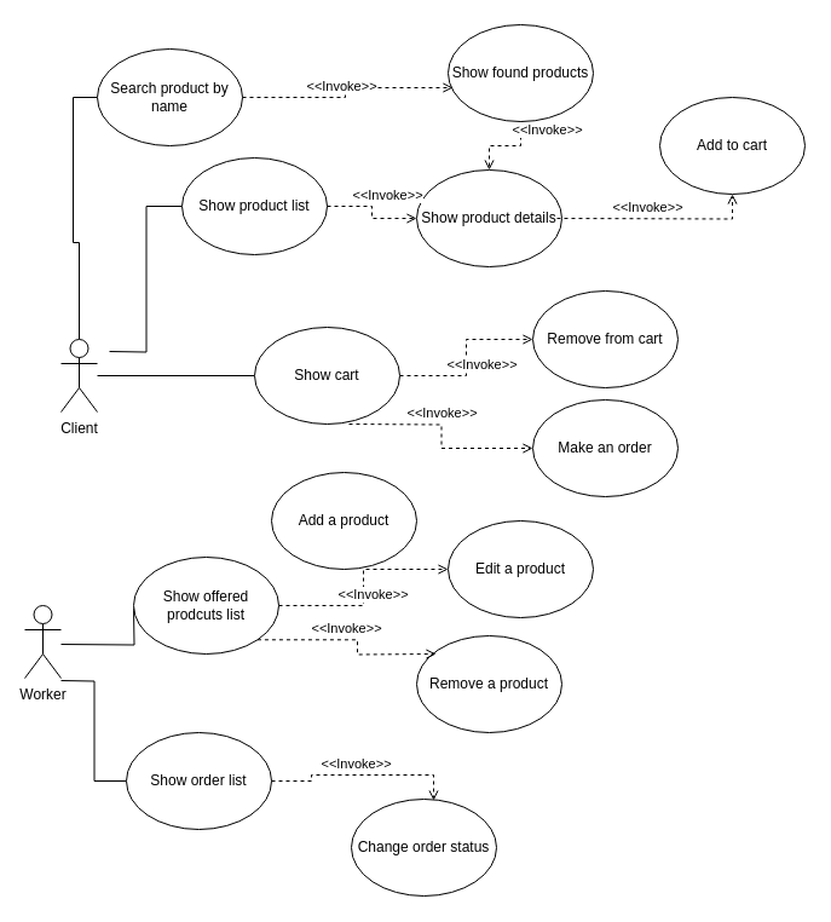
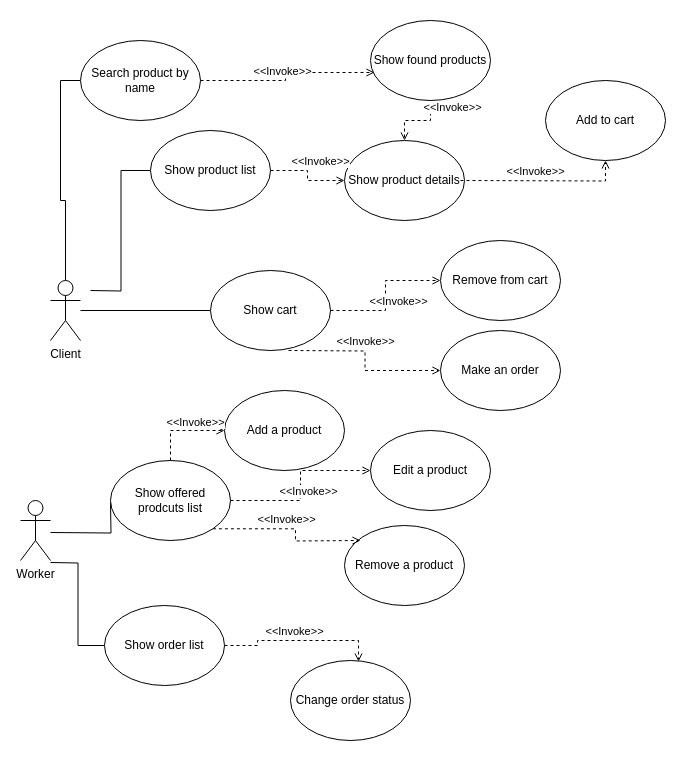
  <mxCell id="0" />
  <mxCell id="1" parent="0" />
  <mxCell id="2" style="edgeStyle=orthogonalEdgeStyle;rounded=0;orthogonalLoop=1;jettySize=auto;html=1;entryX=0;entryY=0.5;entryDx=0;entryDy=0;endArrow=none;endFill=0;" edge="1" parent="1" source="5" target="12"><mxGeometry relative="1" as="geometry" /></mxCell>
  <mxCell id="3" style="edgeStyle=orthogonalEdgeStyle;rounded=0;orthogonalLoop=1;jettySize=auto;html=1;entryX=0;entryY=0.5;entryDx=0;entryDy=0;endArrow=none;endFill=0;" edge="1" parent="1" target="9"><mxGeometry relative="1" as="geometry"><mxPoint x="90" y="290" as="sourcePoint" /></mxGeometry></mxCell>
  <mxCell id="4" style="edgeStyle=orthogonalEdgeStyle;rounded=0;orthogonalLoop=1;jettySize=auto;html=1;entryX=0;entryY=0.5;entryDx=0;entryDy=0;endArrow=none;endFill=0;" edge="1" parent="1" source="5" target="21"><mxGeometry relative="1" as="geometry" /></mxCell>
  <mxCell id="5" value="Client" style="shape=umlActor;verticalLabelPosition=bottom;verticalAlign=top;html=1;outlineConnect=0;" vertex="1" parent="1"><mxGeometry x="50" y="280" width="30" height="60" as="geometry" /></mxCell>
  <mxCell id="6" style="edgeStyle=orthogonalEdgeStyle;rounded=0;orthogonalLoop=1;jettySize=auto;html=1;entryX=0;entryY=0.5;entryDx=0;entryDy=0;endArrow=none;endFill=0;strokeColor=#000000;" edge="1" parent="1"><mxGeometry relative="1" as="geometry"><mxPoint x="50" y="532" as="sourcePoint" /><mxPoint x="110" y="502" as="targetPoint" /></mxGeometry></mxCell>
  <mxCell id="7" style="edgeStyle=orthogonalEdgeStyle;rounded=0;orthogonalLoop=1;jettySize=auto;html=1;entryX=0;entryY=0.5;entryDx=0;entryDy=0;endArrow=none;endFill=0;strokeColor=#000000;exitX=1;exitY=1;exitDx=0;exitDy=0;exitPerimeter=0;" edge="1" parent="1" target="27"><mxGeometry relative="1" as="geometry"><mxPoint x="50" y="562" as="sourcePoint" /></mxGeometry></mxCell>
  <mxCell id="8" value="Worker" style="shape=umlActor;verticalLabelPosition=bottom;verticalAlign=top;html=1;outlineConnect=0;" vertex="1" parent="1"><mxGeometry x="20" y="500" width="30" height="60" as="geometry" /></mxCell>
  <mxCell id="9" value="Show product list" style="ellipse;whiteSpace=wrap;html=1;" vertex="1" parent="1"><mxGeometry x="150" y="130" width="120" height="80" as="geometry" /></mxCell>
  <mxCell id="10" style="edgeStyle=orthogonalEdgeStyle;rounded=0;orthogonalLoop=1;jettySize=auto;html=1;dashed=1;endArrow=open;endFill=0;" edge="1" parent="1" source="12" target="14"><mxGeometry relative="1" as="geometry" /></mxCell>
  <mxCell id="11" value="&amp;lt;&amp;lt;Invoke&amp;gt;&amp;gt;" style="edgeLabel;html=1;align=center;verticalAlign=middle;resizable=0;points=[];" vertex="1" connectable="0" parent="10"><mxGeometry x="-0.356" y="-2" relative="1" as="geometry"><mxPoint x="22" y="-12" as="offset" /></mxGeometry></mxCell>
  <mxCell id="12" value="Show cart" style="ellipse;whiteSpace=wrap;html=1;" vertex="1" parent="1"><mxGeometry x="210" y="270" width="120" height="80" as="geometry" /></mxCell>
  <mxCell id="13" value="Add to cart" style="ellipse;whiteSpace=wrap;html=1;" vertex="1" parent="1"><mxGeometry x="545" y="80" width="120" height="80" as="geometry" /></mxCell>
  <mxCell id="14" value="Remove from cart" style="ellipse;whiteSpace=wrap;html=1;" vertex="1" parent="1"><mxGeometry x="440" y="240" width="120" height="80" as="geometry" /></mxCell>
  <mxCell id="15" value="Show product details" style="ellipse;whiteSpace=wrap;html=1;" vertex="1" parent="1"><mxGeometry x="344" y="140" width="120" height="80" as="geometry" /></mxCell>
  <mxCell id="16" style="edgeStyle=orthogonalEdgeStyle;rounded=0;orthogonalLoop=1;jettySize=auto;html=1;dashed=1;endArrow=open;endFill=0;exitX=1;exitY=0.5;exitDx=0;exitDy=0;entryX=0;entryY=0.5;entryDx=0;entryDy=0;" edge="1" parent="1" source="9" target="15"><mxGeometry relative="1" as="geometry"><mxPoint x="360" y="360" as="sourcePoint" /><mxPoint x="540" y="360" as="targetPoint" /></mxGeometry></mxCell>
  <mxCell id="17" value="&amp;lt;&amp;lt;Invoke&amp;gt;&amp;gt;" style="edgeLabel;html=1;align=center;verticalAlign=middle;resizable=0;points=[];" vertex="1" connectable="0" parent="16"><mxGeometry x="-0.356" y="-2" relative="1" as="geometry"><mxPoint x="22" y="-12" as="offset" /></mxGeometry></mxCell>
  <mxCell id="18" style="edgeStyle=orthogonalEdgeStyle;rounded=0;orthogonalLoop=1;jettySize=auto;html=1;dashed=1;endArrow=open;endFill=0;entryX=0.5;entryY=1;entryDx=0;entryDy=0;" edge="1" parent="1" target="13"><mxGeometry relative="1" as="geometry"><mxPoint x="460" y="180" as="sourcePoint" /><mxPoint x="354" y="190" as="targetPoint" /></mxGeometry></mxCell>
  <mxCell id="19" value="&amp;lt;&amp;lt;Invoke&amp;gt;&amp;gt;" style="edgeLabel;html=1;align=center;verticalAlign=middle;resizable=0;points=[];" vertex="1" connectable="0" parent="18"><mxGeometry x="-0.356" y="-2" relative="1" as="geometry"><mxPoint x="22" y="-12" as="offset" /></mxGeometry></mxCell>
  <mxCell id="20" value="Show offered prodcuts list" style="ellipse;whiteSpace=wrap;html=1;" vertex="1" parent="1"><mxGeometry x="110" y="460" width="120" height="80" as="geometry" /></mxCell>
  <mxCell id="21" value="Search product by name" style="ellipse;whiteSpace=wrap;html=1;" vertex="1" parent="1"><mxGeometry x="80" y="40" width="120" height="80" as="geometry" /></mxCell>
  <mxCell id="22" value="Show found products" style="ellipse;whiteSpace=wrap;html=1;" vertex="1" parent="1"><mxGeometry x="370" y="20" width="120" height="80" as="geometry" /></mxCell>
  <mxCell id="23" style="edgeStyle=orthogonalEdgeStyle;rounded=0;orthogonalLoop=1;jettySize=auto;html=1;dashed=1;endArrow=open;endFill=0;exitX=1;exitY=0.5;exitDx=0;exitDy=0;entryX=0.033;entryY=0.65;entryDx=0;entryDy=0;entryPerimeter=0;" edge="1" parent="1" source="21" target="22"><mxGeometry relative="1" as="geometry"><mxPoint x="280" y="180" as="sourcePoint" /><mxPoint x="280" y="80" as="targetPoint" /></mxGeometry></mxCell>
  <mxCell id="24" value="&amp;lt;&amp;lt;Invoke&amp;gt;&amp;gt;" style="edgeLabel;html=1;align=center;verticalAlign=middle;resizable=0;points=[];" vertex="1" connectable="0" parent="23"><mxGeometry x="-0.356" y="-2" relative="1" as="geometry"><mxPoint x="22" y="-12" as="offset" /></mxGeometry></mxCell>
  <mxCell id="25" style="edgeStyle=orthogonalEdgeStyle;rounded=0;orthogonalLoop=1;jettySize=auto;html=1;dashed=1;endArrow=open;endFill=0;exitX=0.5;exitY=1;exitDx=0;exitDy=0;entryX=0.5;entryY=0;entryDx=0;entryDy=0;" edge="1" parent="1" source="22" target="15"><mxGeometry relative="1" as="geometry"><mxPoint x="290" y="190" as="sourcePoint" /><mxPoint x="364" y="200" as="targetPoint" /></mxGeometry></mxCell>
  <mxCell id="26" value="&amp;lt;&amp;lt;Invoke&amp;gt;&amp;gt;" style="edgeLabel;html=1;align=center;verticalAlign=middle;resizable=0;points=[];" vertex="1" connectable="0" parent="25"><mxGeometry x="-0.356" y="-2" relative="1" as="geometry"><mxPoint x="22" y="-12" as="offset" /></mxGeometry></mxCell>
  <mxCell id="27" value="Show order list" style="ellipse;whiteSpace=wrap;html=1;" vertex="1" parent="1"><mxGeometry x="104" y="605" width="120" height="80" as="geometry" /></mxCell>
  <mxCell id="28" value="Make an order" style="ellipse;whiteSpace=wrap;html=1;" vertex="1" parent="1"><mxGeometry x="440" y="330" width="120" height="80" as="geometry" /></mxCell>
  <mxCell id="29" style="edgeStyle=orthogonalEdgeStyle;rounded=0;orthogonalLoop=1;jettySize=auto;html=1;dashed=1;endArrow=open;endFill=0;entryX=0;entryY=0.5;entryDx=0;entryDy=0;" edge="1" parent="1" target="28"><mxGeometry relative="1" as="geometry"><mxPoint x="288" y="350" as="sourcePoint" /><mxPoint x="450" y="290" as="targetPoint" /></mxGeometry></mxCell>
  <mxCell id="30" value="&amp;lt;&amp;lt;Invoke&amp;gt;&amp;gt;" style="edgeLabel;html=1;align=center;verticalAlign=middle;resizable=0;points=[];" vertex="1" connectable="0" parent="29"><mxGeometry x="-0.356" y="-2" relative="1" as="geometry"><mxPoint x="22" y="-12" as="offset" /></mxGeometry></mxCell>
  <mxCell id="31" value="Add a product" style="ellipse;whiteSpace=wrap;html=1;" vertex="1" parent="1"><mxGeometry x="224" y="390" width="120" height="80" as="geometry" /></mxCell>
  <mxCell id="32" value="Edit a product" style="ellipse;whiteSpace=wrap;html=1;" vertex="1" parent="1"><mxGeometry x="370" y="430" width="120" height="80" as="geometry" /></mxCell>
  <mxCell id="33" value="Remove a product" style="ellipse;whiteSpace=wrap;html=1;" vertex="1" parent="1"><mxGeometry x="344" y="525" width="120" height="80" as="geometry" /></mxCell>
+ <mxCell id="34" style="edgeStyle=orthogonalEdgeStyle;rounded=0;orthogonalLoop=1;jettySize=auto;html=1;dashed=1;endArrow=open;endFill=0;entryX=0;entryY=0.5;entryDx=0;entryDy=0;exitX=0.5;exitY=0;exitDx=0;exitDy=0;" edge="1" parent="1" source="20" target="31"><mxGeometry relative="1" as="geometry"><mxPoint x="298" y="360" as="sourcePoint" /><mxPoint x="450" y="380" as="targetPoint" /></mxGeometry></mxCell>
+ <mxCell id="35" value="&amp;lt;&amp;lt;Invoke&amp;gt;&amp;gt;" style="edgeLabel;html=1;align=center;verticalAlign=middle;resizable=0;points=[];" vertex="1" connectable="0" parent="34"><mxGeometry x="-0.356" y="-2" relative="1" as="geometry"><mxPoint x="22" y="-12" as="offset" /></mxGeometry></mxCell>
  <mxCell id="36" style="edgeStyle=orthogonalEdgeStyle;rounded=0;orthogonalLoop=1;jettySize=auto;html=1;dashed=1;endArrow=open;endFill=0;entryX=0;entryY=0.5;entryDx=0;entryDy=0;exitX=1;exitY=0.5;exitDx=0;exitDy=0;" edge="1" parent="1" source="20" target="32"><mxGeometry relative="1" as="geometry"><mxPoint x="308" y="370" as="sourcePoint" /><mxPoint x="460" y="390" as="targetPoint" /></mxGeometry></mxCell>
  <mxCell id="37" value="&amp;lt;&amp;lt;Invoke&amp;gt;&amp;gt;" style="edgeLabel;html=1;align=center;verticalAlign=middle;resizable=0;points=[];" vertex="1" connectable="0" parent="36"><mxGeometry x="-0.356" y="-2" relative="1" as="geometry"><mxPoint x="22" y="-12" as="offset" /></mxGeometry></mxCell>
  <mxCell id="38" style="edgeStyle=orthogonalEdgeStyle;rounded=0;orthogonalLoop=1;jettySize=auto;html=1;dashed=1;endArrow=open;endFill=0;exitX=1;exitY=1;exitDx=0;exitDy=0;" edge="1" parent="1" source="20"><mxGeometry relative="1" as="geometry"><mxPoint x="318" y="380" as="sourcePoint" /><mxPoint x="360" y="540" as="targetPoint" /></mxGeometry></mxCell>
  <mxCell id="39" value="&amp;lt;&amp;lt;Invoke&amp;gt;&amp;gt;" style="edgeLabel;html=1;align=center;verticalAlign=middle;resizable=0;points=[];" vertex="1" connectable="0" parent="38"><mxGeometry x="-0.356" y="-2" relative="1" as="geometry"><mxPoint x="22" y="-12" as="offset" /></mxGeometry></mxCell>
  <mxCell id="40" value="Change order status" style="ellipse;whiteSpace=wrap;html=1;" vertex="1" parent="1"><mxGeometry x="290" y="660" width="120" height="80" as="geometry" /></mxCell>
  <mxCell id="41" style="edgeStyle=orthogonalEdgeStyle;rounded=0;orthogonalLoop=1;jettySize=auto;html=1;dashed=1;endArrow=open;endFill=0;exitX=1;exitY=0.5;exitDx=0;exitDy=0;entryX=0.567;entryY=0.013;entryDx=0;entryDy=0;entryPerimeter=0;" edge="1" parent="1" source="27" target="40"><mxGeometry relative="1" as="geometry"><mxPoint x="222.426" y="538.284" as="sourcePoint" /><mxPoint x="370" y="550" as="targetPoint" /></mxGeometry></mxCell>
  <mxCell id="42" value="&amp;lt;&amp;lt;Invoke&amp;gt;&amp;gt;" style="edgeLabel;html=1;align=center;verticalAlign=middle;resizable=0;points=[];" vertex="1" connectable="0" parent="41"><mxGeometry x="-0.356" y="-2" relative="1" as="geometry"><mxPoint x="22" y="-12" as="offset" /></mxGeometry></mxCell>
